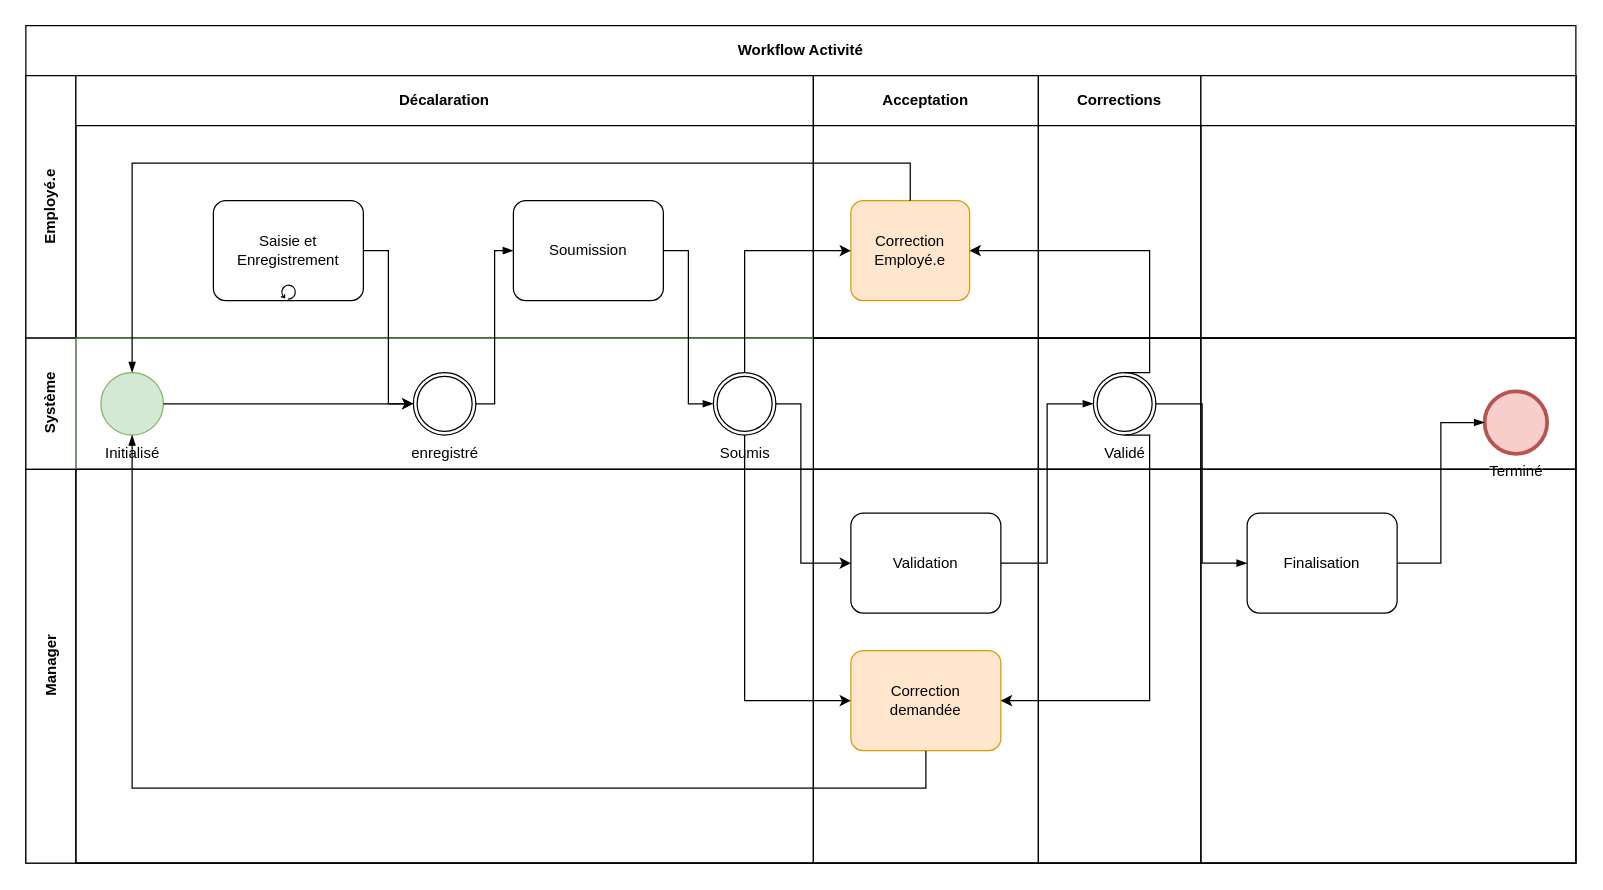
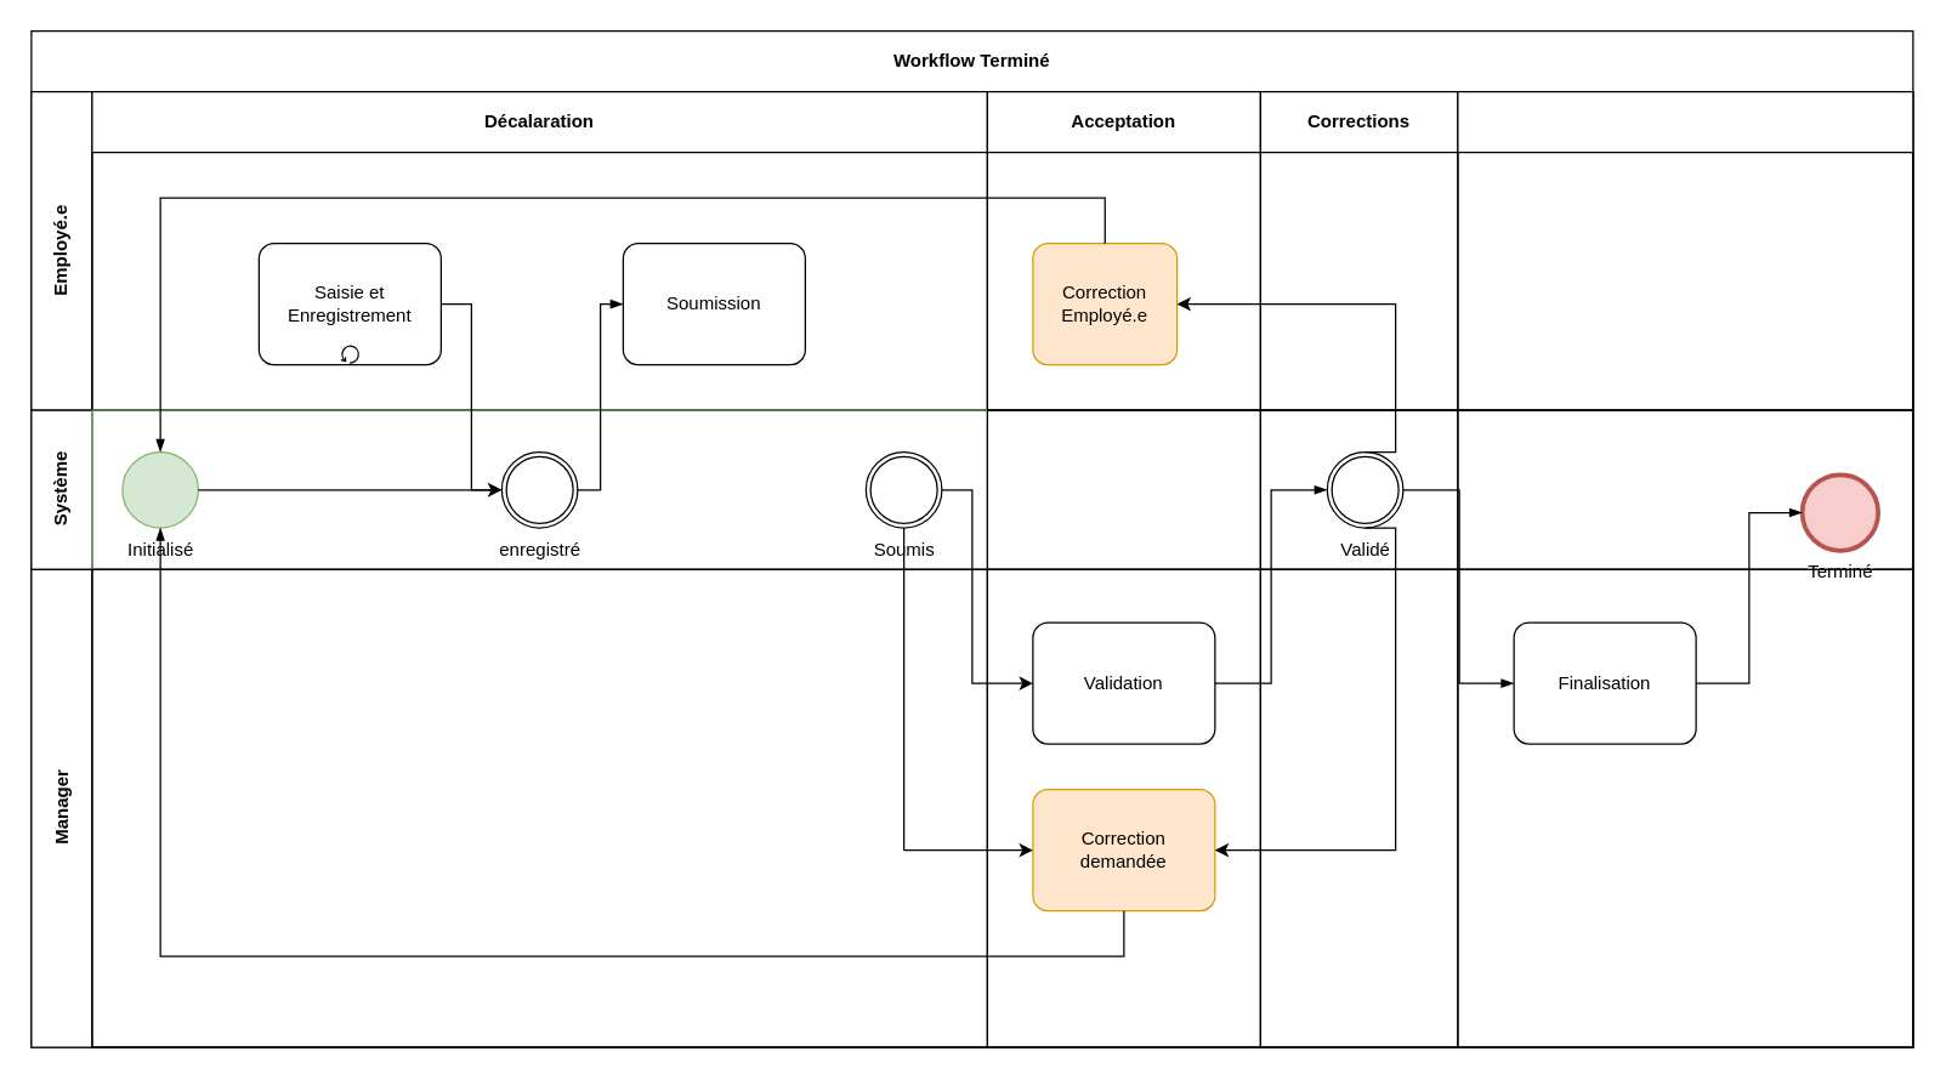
  <mxCell id="0" />
  <mxCell id="1" parent="0" />
- <mxCell id="2" value="Workflow Activité" style="shape=table;childLayout=tableLayout;rowLines=0;columnLines=0;startSize=40;html=1;whiteSpace=wrap;collapsible=0;recursiveResize=0;expand=0;pointerEvents=0;fontStyle=1;align=center;" parent="1" vertex="1"><mxGeometry x="20" y="20" width="1240" height="670" as="geometry" /></mxCell>
+ <mxCell id="2" value="Workflow Terminé" style="shape=table;childLayout=tableLayout;rowLines=0;columnLines=0;startSize=40;html=1;whiteSpace=wrap;collapsible=0;recursiveResize=0;expand=0;pointerEvents=0;fontStyle=1;align=center;" parent="1" vertex="1"><mxGeometry x="20" y="20" width="1240" height="670" as="geometry" /></mxCell>
  <mxCell id="3" value="Employé.e" style="swimlane;horizontal=0;points=[[0,0.5],[1,0.5]];portConstraint=eastwest;startSize=40;html=1;whiteSpace=wrap;collapsible=0;recursiveResize=0;expand=0;pointerEvents=0;fontStyle=1" parent="2" vertex="1"><mxGeometry y="40" width="1240" height="210" as="geometry" /></mxCell>
  <mxCell id="4" value="Décalaration" style="swimlane;connectable=0;startSize=40;html=1;whiteSpace=wrap;collapsible=0;recursiveResize=0;expand=0;pointerEvents=0;" parent="3" vertex="1"><mxGeometry x="40" width="590" height="210" as="geometry"><mxRectangle width="590" height="210" as="alternateBounds" /></mxGeometry></mxCell>
  <mxCell id="5" value="Saisie et Enregistrement" style="points=[[0.25,0,0],[0.5,0,0],[0.75,0,0],[1,0.25,0],[1,0.5,0],[1,0.75,0],[0.75,1,0],[0.5,1,0],[0.25,1,0],[0,0.75,0],[0,0.5,0],[0,0.25,0]];shape=mxgraph.bpmn.task;whiteSpace=wrap;rectStyle=rounded;size=10;taskMarker=abstract;isLoopStandard=1;" parent="4" vertex="1"><mxGeometry x="110" y="100" width="120" height="80" as="geometry" /></mxCell>
  <mxCell id="6" value="Soumission" style="points=[[0.25,0,0],[0.5,0,0],[0.75,0,0],[1,0.25,0],[1,0.5,0],[1,0.75,0],[0.75,1,0],[0.5,1,0],[0.25,1,0],[0,0.75,0],[0,0.5,0],[0,0.25,0]];shape=mxgraph.bpmn.task;whiteSpace=wrap;rectStyle=rounded;size=10;taskMarker=abstract;" parent="4" vertex="1"><mxGeometry x="350" y="100" width="120" height="80" as="geometry" /></mxCell>
  <mxCell id="7" value="Acceptation" style="swimlane;connectable=0;startSize=40;html=1;whiteSpace=wrap;collapsible=0;recursiveResize=0;expand=0;pointerEvents=0;" parent="3" vertex="1"><mxGeometry x="630" width="180" height="210" as="geometry"><mxRectangle width="180" height="210" as="alternateBounds" /></mxGeometry></mxCell>
  <mxCell id="8" value="Correction&#10;Employé.e" style="points=[[0.25,0,0],[0.5,0,0],[0.75,0,0],[1,0.25,0],[1,0.5,0],[1,0.75,0],[0.75,1,0],[0.5,1,0],[0.25,1,0],[0,0.75,0],[0,0.5,0],[0,0.25,0]];shape=mxgraph.bpmn.task;whiteSpace=wrap;rectStyle=rounded;size=10;taskMarker=abstract;fillColor=#ffe6cc;strokeColor=#d79b00;" parent="7" vertex="1"><mxGeometry x="30" y="100" width="95" height="80" as="geometry" /></mxCell>
  <mxCell id="9" value="Corrections" style="swimlane;connectable=0;startSize=40;html=1;whiteSpace=wrap;collapsible=0;recursiveResize=0;expand=0;pointerEvents=0;" parent="3" vertex="1"><mxGeometry x="810" width="130" height="210" as="geometry"><mxRectangle width="130" height="210" as="alternateBounds" /></mxGeometry></mxCell>
  <mxCell id="10" style="swimlane;connectable=0;startSize=40;html=1;whiteSpace=wrap;collapsible=0;recursiveResize=0;expand=0;pointerEvents=0;" vertex="1" parent="3"><mxGeometry x="940" width="300" height="210" as="geometry"><mxRectangle width="300" height="210" as="alternateBounds" /></mxGeometry></mxCell>
  <mxCell id="11" value="Système" style="swimlane;horizontal=0;points=[[0,0.5],[1,0.5]];portConstraint=eastwest;startSize=40;html=1;whiteSpace=wrap;collapsible=0;recursiveResize=0;expand=0;pointerEvents=0;" parent="2" vertex="1"><mxGeometry y="250" width="1240" height="105" as="geometry" /></mxCell>
  <mxCell id="12" value="" style="swimlane;connectable=0;startSize=0;html=1;whiteSpace=wrap;collapsible=0;recursiveResize=0;expand=0;pointerEvents=0;fillColor=#d5e8d4;strokeColor=#82b366;" parent="11" vertex="1"><mxGeometry x="40" width="590" height="105" as="geometry"><mxRectangle width="590" height="105" as="alternateBounds" /></mxGeometry></mxCell>
  <mxCell id="13" value="enregistré" style="points=[[0.145,0.145,0],[0.5,0,0],[0.855,0.145,0],[1,0.5,0],[0.855,0.855,0],[0.5,1,0],[0.145,0.855,0],[0,0.5,0]];shape=mxgraph.bpmn.event;html=1;verticalLabelPosition=bottom;labelBackgroundColor=#ffffff;verticalAlign=top;align=center;perimeter=ellipsePerimeter;outlineConnect=0;aspect=fixed;outline=throwing;symbol=general;" vertex="1" parent="12"><mxGeometry x="270" y="27.5" width="50" height="50" as="geometry" /></mxCell>
  <mxCell id="14" value="Initialisé" style="points=[[0.145,0.145,0],[0.5,0,0],[0.855,0.145,0],[1,0.5,0],[0.855,0.855,0],[0.5,1,0],[0.145,0.855,0],[0,0.5,0]];shape=mxgraph.bpmn.event;html=1;verticalLabelPosition=bottom;labelBackgroundColor=#ffffff;verticalAlign=top;align=center;perimeter=ellipsePerimeter;outlineConnect=0;aspect=fixed;outline=standard;symbol=general;fillColor=#d5e8d4;strokeColor=#82b366;" vertex="1" parent="12"><mxGeometry x="20" y="27.5" width="50" height="50" as="geometry" /></mxCell>
  <mxCell id="15" value="Soumis" style="points=[[0.145,0.145,0],[0.5,0,0],[0.855,0.145,0],[1,0.5,0],[0.855,0.855,0],[0.5,1,0],[0.145,0.855,0],[0,0.5,0]];shape=mxgraph.bpmn.event;html=1;verticalLabelPosition=bottom;labelBackgroundColor=#ffffff;verticalAlign=top;align=center;perimeter=ellipsePerimeter;outlineConnect=0;aspect=fixed;outline=throwing;symbol=general;" vertex="1" parent="12"><mxGeometry x="510" y="27.5" width="50" height="50" as="geometry" /></mxCell>
  <mxCell id="16" value="" style="swimlane;connectable=0;startSize=0;html=1;whiteSpace=wrap;collapsible=0;recursiveResize=0;expand=0;pointerEvents=0;" parent="11" vertex="1"><mxGeometry x="630" width="180" height="105" as="geometry"><mxRectangle width="180" height="105" as="alternateBounds" /></mxGeometry></mxCell>
  <mxCell id="17" value="" style="swimlane;connectable=0;startSize=0;html=1;whiteSpace=wrap;collapsible=0;recursiveResize=0;expand=0;pointerEvents=0;" parent="11" vertex="1"><mxGeometry x="810" width="130" height="105" as="geometry"><mxRectangle width="130" height="105" as="alternateBounds" /></mxGeometry></mxCell>
  <mxCell id="18" value="Validé" style="points=[[0.145,0.145,0],[0.5,0,0],[0.855,0.145,0],[1,0.5,0],[0.855,0.855,0],[0.5,1,0],[0.145,0.855,0],[0,0.5,0]];shape=mxgraph.bpmn.event;html=1;verticalLabelPosition=bottom;labelBackgroundColor=#ffffff;verticalAlign=top;align=center;perimeter=ellipsePerimeter;outlineConnect=0;aspect=fixed;outline=throwing;symbol=general;" vertex="1" parent="17"><mxGeometry x="44" y="27.5" width="50" height="50" as="geometry" /></mxCell>
  <mxCell id="19" style="swimlane;connectable=0;startSize=0;html=1;whiteSpace=wrap;collapsible=0;recursiveResize=0;expand=0;pointerEvents=0;" vertex="1" parent="11"><mxGeometry x="940" width="300" height="105" as="geometry"><mxRectangle width="300" height="105" as="alternateBounds" /></mxGeometry></mxCell>
  <mxCell id="20" value="Terminé" style="points=[[0.145,0.145,0],[0.5,0,0],[0.855,0.145,0],[1,0.5,0],[0.855,0.855,0],[0.5,1,0],[0.145,0.855,0],[0,0.5,0]];shape=mxgraph.bpmn.event;html=1;verticalLabelPosition=bottom;labelBackgroundColor=#ffffff;verticalAlign=top;align=center;perimeter=ellipsePerimeter;outlineConnect=0;aspect=fixed;outline=end;symbol=terminate2;fillColor=#f8cecc;strokeColor=#b85450;" vertex="1" parent="19"><mxGeometry x="227" y="42.5" width="50" height="50" as="geometry" /></mxCell>
  <mxCell id="21" value="Manager" style="swimlane;horizontal=0;points=[[0,0.5],[1,0.5]];portConstraint=eastwest;startSize=40;html=1;whiteSpace=wrap;collapsible=0;recursiveResize=0;expand=0;pointerEvents=0;" parent="2" vertex="1"><mxGeometry y="355" width="1240" height="315" as="geometry" /></mxCell>
  <mxCell id="22" value="" style="swimlane;connectable=0;startSize=0;html=1;whiteSpace=wrap;collapsible=0;recursiveResize=0;expand=0;pointerEvents=0;" parent="21" vertex="1"><mxGeometry x="40" width="590" height="315" as="geometry"><mxRectangle width="590" height="315" as="alternateBounds" /></mxGeometry></mxCell>
  <mxCell id="23" value="" style="swimlane;connectable=0;startSize=0;html=1;whiteSpace=wrap;collapsible=0;recursiveResize=0;expand=0;pointerEvents=0;" parent="21" vertex="1"><mxGeometry x="630" width="180" height="315" as="geometry"><mxRectangle width="180" height="315" as="alternateBounds" /></mxGeometry></mxCell>
  <mxCell id="24" value="Validation" style="points=[[0.25,0,0],[0.5,0,0],[0.75,0,0],[1,0.25,0],[1,0.5,0],[1,0.75,0],[0.75,1,0],[0.5,1,0],[0.25,1,0],[0,0.75,0],[0,0.5,0],[0,0.25,0]];shape=mxgraph.bpmn.task;whiteSpace=wrap;rectStyle=rounded;size=10;taskMarker=abstract;" parent="23" vertex="1"><mxGeometry x="30" y="35" width="120" height="80" as="geometry" /></mxCell>
  <mxCell id="25" value="Correction&#10;demandée" style="points=[[0.25,0,0],[0.5,0,0],[0.75,0,0],[1,0.25,0],[1,0.5,0],[1,0.75,0],[0.75,1,0],[0.5,1,0],[0.25,1,0],[0,0.75,0],[0,0.5,0],[0,0.25,0]];shape=mxgraph.bpmn.task;whiteSpace=wrap;rectStyle=rounded;size=10;taskMarker=abstract;fillColor=#ffe6cc;strokeColor=#d79b00;" parent="23" vertex="1"><mxGeometry x="30" y="145" width="120" height="80" as="geometry" /></mxCell>
  <mxCell id="26" value="" style="swimlane;connectable=0;startSize=0;html=1;whiteSpace=wrap;collapsible=0;recursiveResize=0;expand=0;pointerEvents=0;" parent="21" vertex="1"><mxGeometry x="810" width="130" height="315" as="geometry"><mxRectangle width="130" height="315" as="alternateBounds" /></mxGeometry></mxCell>
  <mxCell id="27" style="swimlane;connectable=0;startSize=0;html=1;whiteSpace=wrap;collapsible=0;recursiveResize=0;expand=0;pointerEvents=0;" vertex="1" parent="21"><mxGeometry x="940" width="300" height="315" as="geometry"><mxRectangle width="300" height="315" as="alternateBounds" /></mxGeometry></mxCell>
  <mxCell id="28" value="Finalisation" style="points=[[0.25,0,0],[0.5,0,0],[0.75,0,0],[1,0.25,0],[1,0.5,0],[1,0.75,0],[0.75,1,0],[0.5,1,0],[0.25,1,0],[0,0.75,0],[0,0.5,0],[0,0.25,0]];shape=mxgraph.bpmn.task;whiteSpace=wrap;rectStyle=rounded;size=10;taskMarker=abstract;" vertex="1" parent="27"><mxGeometry x="37" y="35" width="120" height="80" as="geometry" /></mxCell>
  <mxCell id="29" style="edgeStyle=orthogonalEdgeStyle;rounded=0;orthogonalLoop=1;jettySize=auto;html=1;exitX=1;exitY=0.5;exitDx=0;exitDy=0;exitPerimeter=0;entryX=0;entryY=0.5;entryDx=0;entryDy=0;entryPerimeter=0;" parent="2" source="5" target="13" edge="1"><mxGeometry relative="1" as="geometry" /></mxCell>
  <mxCell id="30" style="edgeStyle=orthogonalEdgeStyle;rounded=0;orthogonalLoop=1;jettySize=auto;html=1;exitX=1;exitY=0.5;exitDx=0;exitDy=0;exitPerimeter=0;" parent="2" source="14" target="13" edge="1"><mxGeometry relative="1" as="geometry" /></mxCell>
- <mxCell id="31" value="" style="edgeStyle=elbowEdgeStyle;fontSize=12;html=1;endArrow=blockThin;endFill=1;rounded=0;entryX=0;entryY=0.5;entryDx=0;entryDy=0;entryPerimeter=0;exitX=1;exitY=0.5;exitDx=0;exitDy=0;exitPerimeter=0;" edge="1" parent="2" source="6" target="15"><mxGeometry width="160" relative="1" as="geometry"><mxPoint x="430" y="696" as="sourcePoint" /><mxPoint x="300" y="731.0" as="targetPoint" /><Array as="points" /></mxGeometry></mxCell>
  <mxCell id="32" value="" style="edgeStyle=elbowEdgeStyle;fontSize=12;html=1;endArrow=blockThin;endFill=1;rounded=0;exitX=1;exitY=0.5;exitDx=0;exitDy=0;exitPerimeter=0;" edge="1" parent="2" source="13" target="6"><mxGeometry width="160" relative="1" as="geometry"><mxPoint x="500" y="190" as="sourcePoint" /><mxPoint x="535" y="312.5" as="targetPoint" /><Array as="points" /></mxGeometry></mxCell>
  <mxCell id="33" value="" style="edgeStyle=elbowEdgeStyle;fontSize=12;html=1;endArrow=blockThin;endFill=1;rounded=0;entryX=0.5;entryY=0;entryDx=0;entryDy=0;entryPerimeter=0;exitX=0.5;exitY=0;exitDx=0;exitDy=0;exitPerimeter=0;" edge="1" parent="2" source="8" target="14"><mxGeometry width="160" relative="1" as="geometry"><mxPoint x="640" y="425" as="sourcePoint" /><mxPoint x="770" y="230" as="targetPoint" /><Array as="points"><mxPoint x="490" y="110" /></Array></mxGeometry></mxCell>
- <mxCell id="34" value="" style="edgeStyle=orthogonalEdgeStyle;rounded=0;orthogonalLoop=1;jettySize=auto;html=1;entryX=0;entryY=0.5;entryDx=0;entryDy=0;entryPerimeter=0;" edge="1" parent="2" source="15" target="8"><mxGeometry relative="1" as="geometry"><Array as="points"><mxPoint x="575" y="180" /></Array></mxGeometry></mxCell>
  <mxCell id="35" value="" style="edgeStyle=elbowEdgeStyle;fontSize=12;html=1;endArrow=blockThin;endFill=1;rounded=0;entryX=0;entryY=0.5;entryDx=0;entryDy=0;entryPerimeter=0;exitX=1;exitY=0.5;exitDx=0;exitDy=0;exitPerimeter=0;" edge="1" parent="2" source="24" target="18"><mxGeometry width="160" relative="1" as="geometry"><mxPoint x="570" y="721" as="sourcePoint" /><mxPoint x="530" y="731.0" as="targetPoint" /><Array as="points" /></mxGeometry></mxCell>
  <mxCell id="36" value="" style="edgeStyle=orthogonalEdgeStyle;rounded=0;orthogonalLoop=1;jettySize=auto;html=1;entryX=1;entryY=0.5;entryDx=0;entryDy=0;entryPerimeter=0;exitX=0.5;exitY=0;exitDx=0;exitDy=0;exitPerimeter=0;" edge="1" parent="2" source="18" target="8"><mxGeometry relative="1" as="geometry"><mxPoint x="859" y="270" as="sourcePoint" /><mxPoint x="325" y="756" as="targetPoint" /><Array as="points"><mxPoint x="899" y="180" /></Array></mxGeometry></mxCell>
  <mxCell id="37" value="" style="edgeStyle=orthogonalEdgeStyle;rounded=0;orthogonalLoop=1;jettySize=auto;html=1;entryX=0;entryY=0.5;entryDx=0;entryDy=0;entryPerimeter=0;exitX=1;exitY=0.5;exitDx=0;exitDy=0;exitPerimeter=0;" edge="1" parent="2" source="15" target="24"><mxGeometry relative="1" as="geometry"><mxPoint x="585" y="287.5" as="sourcePoint" /><mxPoint x="700" y="230" as="targetPoint" /><Array as="points"><mxPoint x="620" y="303" /><mxPoint x="620" y="430" /></Array></mxGeometry></mxCell>
  <mxCell id="38" value="" style="edgeStyle=orthogonalEdgeStyle;rounded=0;orthogonalLoop=1;jettySize=auto;html=1;entryX=0;entryY=0.5;entryDx=0;entryDy=0;entryPerimeter=0;exitX=0.5;exitY=1;exitDx=0;exitDy=0;exitPerimeter=0;" edge="1" parent="2" source="15" target="25"><mxGeometry relative="1" as="geometry"><mxPoint x="610" y="312.5" as="sourcePoint" /><mxPoint x="650" y="440" as="targetPoint" /><Array as="points"><mxPoint x="575" y="540" /></Array></mxGeometry></mxCell>
  <mxCell id="39" value="" style="edgeStyle=orthogonalEdgeStyle;rounded=0;orthogonalLoop=1;jettySize=auto;html=1;entryX=1;entryY=0.5;entryDx=0;entryDy=0;entryPerimeter=0;exitX=0.5;exitY=1;exitDx=0;exitDy=0;exitPerimeter=0;" edge="1" parent="2" source="18" target="25"><mxGeometry relative="1" as="geometry"><mxPoint x="889" y="287.5" as="sourcePoint" /><mxPoint x="770" y="190" as="targetPoint" /><Array as="points"><mxPoint x="899" y="540" /></Array></mxGeometry></mxCell>
  <mxCell id="40" value="" style="edgeStyle=elbowEdgeStyle;fontSize=12;html=1;endArrow=blockThin;endFill=1;rounded=0;entryX=0.5;entryY=1;entryDx=0;entryDy=0;entryPerimeter=0;exitX=0.5;exitY=1;exitDx=0;exitDy=0;exitPerimeter=0;" edge="1" parent="2" source="25" target="14"><mxGeometry width="160" relative="1" as="geometry"><mxPoint x="710.0" y="150" as="sourcePoint" /><mxPoint x="95" y="287.5" as="targetPoint" /><Array as="points"><mxPoint x="380" y="610" /></Array></mxGeometry></mxCell>
  <mxCell id="41" value="" style="edgeStyle=elbowEdgeStyle;fontSize=12;html=1;endArrow=blockThin;endFill=1;rounded=0;exitX=1;exitY=0.5;exitDx=0;exitDy=0;exitPerimeter=0;entryX=0;entryY=0.5;entryDx=0;entryDy=0;entryPerimeter=0;" edge="1" parent="2" source="18" target="28"><mxGeometry width="160" relative="1" as="geometry"><mxPoint x="370" y="312.5" as="sourcePoint" /><mxPoint x="400" y="190" as="targetPoint" /><Array as="points" /></mxGeometry></mxCell>
  <mxCell id="42" value="" style="edgeStyle=elbowEdgeStyle;fontSize=12;html=1;endArrow=blockThin;endFill=1;rounded=0;exitX=1;exitY=0.5;exitDx=0;exitDy=0;exitPerimeter=0;entryX=0;entryY=0.5;entryDx=0;entryDy=0;entryPerimeter=0;" edge="1" parent="2" source="28" target="20"><mxGeometry width="160" relative="1" as="geometry"><mxPoint x="934" y="312.5" as="sourcePoint" /><mxPoint x="987" y="440" as="targetPoint" /><Array as="points" /></mxGeometry></mxCell>
